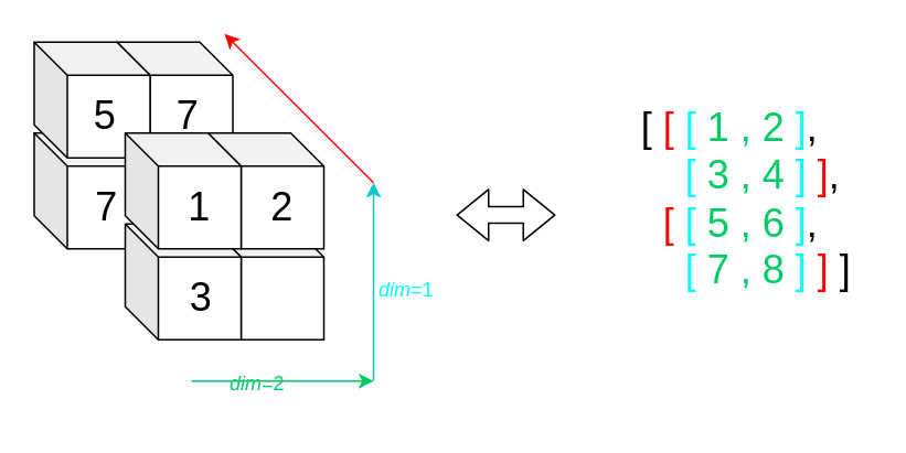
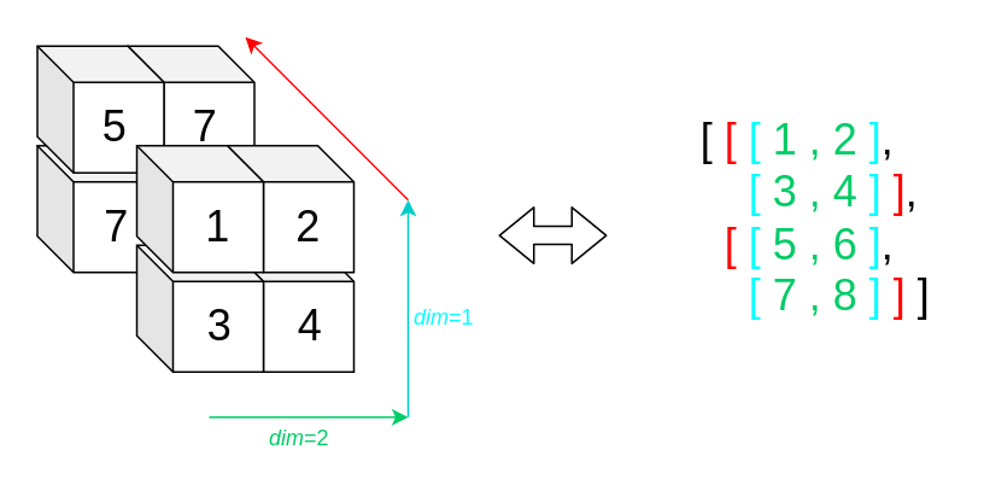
  <mxCell id="0" />
  <mxCell id="1" parent="0" />
  <mxCell id="2" value="" style="shape=cube;whiteSpace=wrap;html=1;boundedLbl=1;backgroundOutline=1;darkOpacity=0.05;darkOpacity2=0.1;size=20;" vertex="1" parent="1"><mxGeometry x="20" y="80" width="70" height="70" as="geometry" /></mxCell>
  <mxCell id="3" value="" style="shape=cube;whiteSpace=wrap;html=1;boundedLbl=1;backgroundOutline=1;darkOpacity=0.05;darkOpacity2=0.1;size=20;" vertex="1" parent="1"><mxGeometry x="70" y="25" width="70" height="70" as="geometry" /></mxCell>
  <mxCell id="4" value="" style="shape=cube;whiteSpace=wrap;html=1;boundedLbl=1;backgroundOutline=1;darkOpacity=0.05;darkOpacity2=0.1;size=20;" vertex="1" parent="1"><mxGeometry x="20" y="25" width="70" height="70" as="geometry" /></mxCell>
  <mxCell id="5" value="" style="shape=cube;whiteSpace=wrap;html=1;boundedLbl=1;backgroundOutline=1;darkOpacity=0.05;darkOpacity2=0.1;size=20;" vertex="1" parent="1"><mxGeometry x="125" y="135" width="70" height="70" as="geometry" /></mxCell>
  <mxCell id="6" value="" style="shape=cube;whiteSpace=wrap;html=1;boundedLbl=1;backgroundOutline=1;darkOpacity=0.05;darkOpacity2=0.1;size=20;" vertex="1" parent="1"><mxGeometry x="75" y="135" width="70" height="70" as="geometry" /></mxCell>
  <mxCell id="7" value="" style="shape=cube;whiteSpace=wrap;html=1;boundedLbl=1;backgroundOutline=1;darkOpacity=0.05;darkOpacity2=0.1;size=20;" vertex="1" parent="1"><mxGeometry x="125" y="80" width="70" height="70" as="geometry" /></mxCell>
  <mxCell id="8" value="" style="shape=cube;whiteSpace=wrap;html=1;boundedLbl=1;backgroundOutline=1;darkOpacity=0.05;darkOpacity2=0.1;size=20;" vertex="1" parent="1"><mxGeometry x="75" y="80" width="70" height="70" as="geometry" /></mxCell>
  <mxCell id="9" value="" style="endArrow=classic;html=1;strokeColor=#FF0000;" edge="1" parent="1"><mxGeometry width="50" height="50" relative="1" as="geometry"><mxPoint x="225" y="110" as="sourcePoint" /><mxPoint x="135" y="20" as="targetPoint" /></mxGeometry></mxCell>
  <mxCell id="10" value="" style="endArrow=classic;html=1;strokeColor=#00CCCC;" edge="1" parent="1"><mxGeometry width="50" height="50" relative="1" as="geometry"><mxPoint x="225" y="230" as="sourcePoint" /><mxPoint x="225" y="110" as="targetPoint" /></mxGeometry></mxCell>
  <mxCell id="11" value="" style="endArrow=classic;html=1;strokeColor=#00CC66;" edge="1" parent="1"><mxGeometry width="50" height="50" relative="1" as="geometry"><mxPoint x="115" y="230" as="sourcePoint" /><mxPoint x="225" y="230" as="targetPoint" /></mxGeometry></mxCell>
  <mxCell id="12" value="&lt;font color=&quot;#00ffff&quot;&gt;&lt;i&gt;dim&lt;/i&gt;=1&lt;/font&gt;" style="text;html=1;strokeColor=none;fillColor=none;align=center;verticalAlign=middle;whiteSpace=wrap;rounded=0;rotation=0;" vertex="1" parent="1"><mxGeometry x="225" y="165" width="40" height="20" as="geometry" /></mxCell>
- <mxCell id="13" value="&lt;font color=&quot;#00cc66&quot;&gt;&lt;i&gt;dim&lt;/i&gt;=2&lt;/font&gt;" style="text;html=1;strokeColor=none;fillColor=none;align=center;verticalAlign=middle;whiteSpace=wrap;rounded=0;" vertex="1" parent="1"><mxGeometry x="135" y="222" width="40" height="20" as="geometry" /></mxCell>
+ <mxCell id="13" value="&lt;font color=&quot;#00cc66&quot;&gt;&lt;i&gt;dim&lt;/i&gt;=2&lt;/font&gt;" style="text;html=1;strokeColor=none;fillColor=none;align=center;verticalAlign=middle;whiteSpace=wrap;rounded=0;" vertex="1" parent="1"><mxGeometry x="145" y="232" width="40" height="20" as="geometry" /></mxCell>
  <mxCell id="14" value="&lt;font style=&quot;font-size: 24px&quot;&gt;1&lt;/font&gt;" style="text;html=1;strokeColor=none;fillColor=none;align=center;verticalAlign=middle;whiteSpace=wrap;rounded=0;" vertex="1" parent="1"><mxGeometry x="100" y="115" width="40" height="20" as="geometry" /></mxCell>
  <mxCell id="15" value="&lt;font style=&quot;font-size: 24px&quot;&gt;2&lt;/font&gt;" style="text;html=1;strokeColor=none;fillColor=none;align=center;verticalAlign=middle;whiteSpace=wrap;rounded=0;" vertex="1" parent="1"><mxGeometry x="150" y="115" width="40" height="20" as="geometry" /></mxCell>
  <mxCell id="16" value="&lt;font style=&quot;font-size: 24px&quot;&gt;3&lt;/font&gt;" style="text;html=1;strokeColor=none;fillColor=none;align=center;verticalAlign=middle;whiteSpace=wrap;rounded=0;" vertex="1" parent="1"><mxGeometry x="101" y="170" width="40" height="20" as="geometry" /></mxCell>
+ <mxCell id="17" value="&lt;font style=&quot;font-size: 24px&quot;&gt;4&lt;/font&gt;" style="text;html=1;strokeColor=none;fillColor=none;align=center;verticalAlign=middle;whiteSpace=wrap;rounded=0;" vertex="1" parent="1"><mxGeometry x="151" y="170" width="40" height="20" as="geometry" /></mxCell>
  <mxCell id="18" value="&lt;font style=&quot;font-size: 24px&quot;&gt;5&lt;/font&gt;" style="text;html=1;strokeColor=none;fillColor=none;align=center;verticalAlign=middle;whiteSpace=wrap;rounded=0;" vertex="1" parent="1"><mxGeometry x="43" y="60" width="40" height="20" as="geometry" /></mxCell>
  <mxCell id="19" value="&lt;font style=&quot;font-size: 24px&quot;&gt;7&lt;/font&gt;" style="text;html=1;strokeColor=none;fillColor=none;align=center;verticalAlign=middle;whiteSpace=wrap;rounded=0;" vertex="1" parent="1"><mxGeometry x="93" y="60" width="40" height="20" as="geometry" /></mxCell>
  <mxCell id="20" value="&lt;font style=&quot;font-size: 24px&quot;&gt;7&lt;/font&gt;" style="text;html=1;strokeColor=none;fillColor=none;align=center;verticalAlign=middle;whiteSpace=wrap;rounded=0;" vertex="1" parent="1"><mxGeometry x="44" y="115" width="40" height="20" as="geometry" /></mxCell>
  <mxCell id="21" value="&lt;div&gt;&lt;span style=&quot;font-size: 24px&quot;&gt;[ &lt;font color=&quot;#ff0000&quot;&gt;[&lt;/font&gt; &lt;font color=&quot;#00ffff&quot;&gt;[&lt;/font&gt; &lt;font color=&quot;#00cc66&quot;&gt;1 , 2&lt;/font&gt; &lt;font color=&quot;#00ffff&quot;&gt;]&lt;/font&gt;,&lt;/span&gt;&lt;/div&gt;&lt;div&gt;&lt;span style=&quot;font-size: 24px&quot;&gt;&amp;nbsp; &amp;nbsp; &lt;font color=&quot;#00ffff&quot;&gt;[&lt;/font&gt; &lt;font color=&quot;#00cc66&quot;&gt;3 , 4&lt;/font&gt; &lt;font color=&quot;#00ffff&quot;&gt;]&lt;/font&gt; &lt;font color=&quot;#ff0000&quot;&gt;]&lt;/font&gt;,&lt;/span&gt;&lt;/div&gt;&lt;font&gt;&lt;div&gt;&lt;span style=&quot;font-size: 24px&quot;&gt;&amp;nbsp; &lt;font color=&quot;#ff0000&quot;&gt;[&lt;/font&gt; &lt;font color=&quot;#00ffff&quot;&gt;[&lt;/font&gt; &lt;font color=&quot;#00cc66&quot;&gt;5 , 6&lt;/font&gt; &lt;font color=&quot;#00ffff&quot;&gt;]&lt;/font&gt;,&lt;/span&gt;&lt;/div&gt;&lt;div&gt;&lt;span style=&quot;font-size: 24px&quot;&gt;&amp;nbsp; &amp;nbsp; &lt;font color=&quot;#00ffff&quot;&gt;[&lt;/font&gt; &lt;font color=&quot;#00cc66&quot;&gt;7 , 8&lt;/font&gt; &lt;font color=&quot;#00ffff&quot;&gt;]&lt;/font&gt; &lt;font color=&quot;#ff0000&quot;&gt;]&lt;/font&gt; ]&lt;/span&gt;&lt;/div&gt;&lt;/font&gt;" style="text;html=1;strokeColor=none;fillColor=none;align=left;verticalAlign=middle;whiteSpace=wrap;rounded=0;" vertex="1" parent="1"><mxGeometry x="385" y="40" width="140" height="160" as="geometry" /></mxCell>
  <mxCell id="22" value="" style="shape=flexArrow;endArrow=classic;startArrow=classic;html=1;" edge="1" parent="1"><mxGeometry width="50" height="50" relative="1" as="geometry"><mxPoint x="275" y="129.58" as="sourcePoint" /><mxPoint x="335" y="129.58" as="targetPoint" /></mxGeometry></mxCell>
